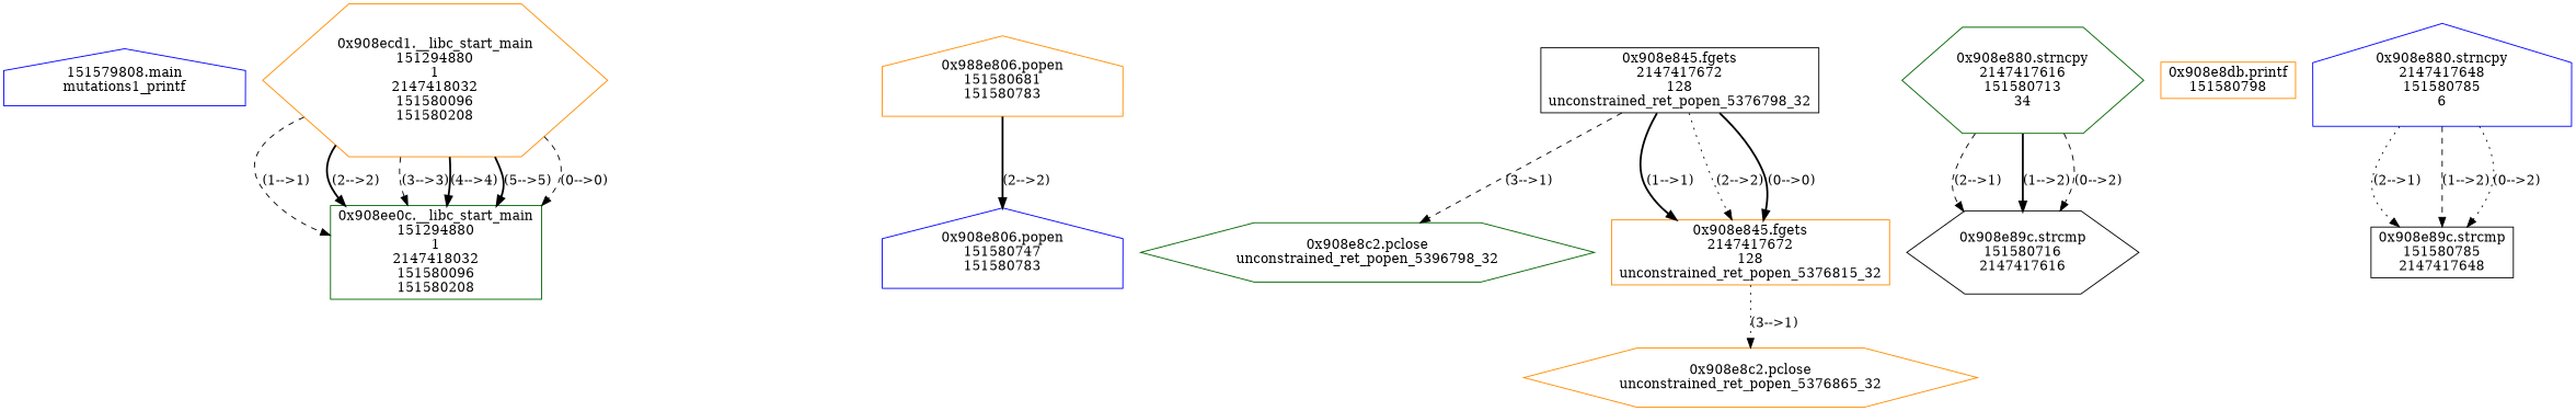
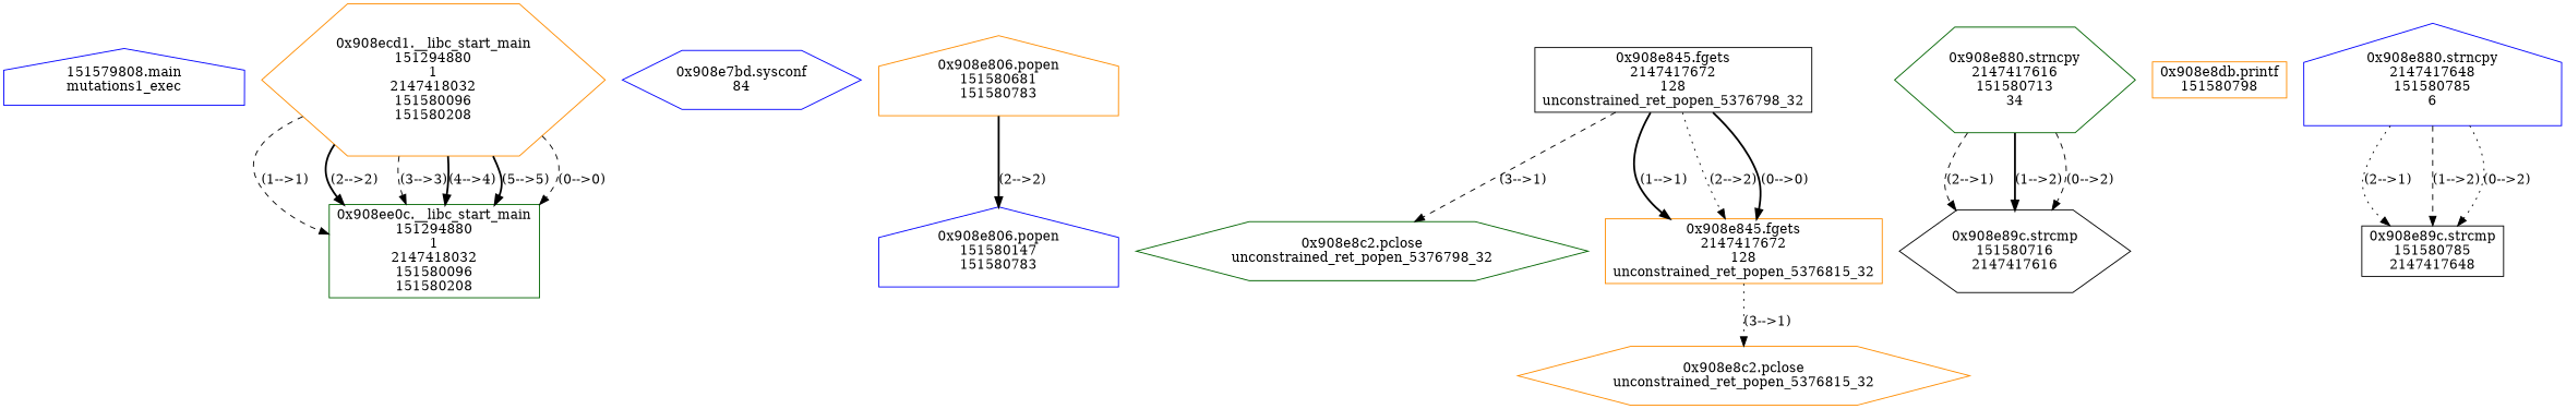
  digraph {
    fontname="DejaVu Serif"
    node [color=darkorange fontname="DejaVu Serif" shape=hexagon]
    edge [fontname="DejaVu Serif" style=dashed]
-   n1 [color=blue label="151579808.main\nmutations1_printf" shape=house]
+   n1 [color=blue label="151579808.main\nmutations1_exec" shape=house]
    n2 [label="0x908ecd1.__libc_start_main\n151294880\n1\n2147418032\n151580096\n151580208"]
    n3 [color=darkgreen label="0x908ee0c.__libc_start_main\n151294880\n1\n2147418032\n151580096\n151580208" shape=box]
-   n5 [label="0x988e806.popen\n151580681\n151580783" shape=house]
-   n6 [color=blue label="0x908e806.popen\n151580747\n151580783" shape=house]
+   n4 [color=blue label="0x908e7bd.sysconf\n84"]
+   n5 [label="0x908e806.popen\n151580681\n151580783" shape=house]
+   n6 [color=blue label="0x908e806.popen\n151580147\n151580783" shape=house]
    n7 [color=black label="0x908e845.fgets\n2147417672\n128\nunconstrained_ret_popen_5376798_32" shape=box]
-   n8 [color=darkgreen label="0x908e8c2.pclose\nunconstrained_ret_popen_5396798_32"]
+   n8 [color=darkgreen label="0x908e8c2.pclose\nunconstrained_ret_popen_5376798_32"]
    n9 [label="0x908e845.fgets\n2147417672\n128\nunconstrained_ret_popen_5376815_32" shape=box]
-   n10 [label="0x908e8c2.pclose\nunconstrained_ret_popen_5376865_32"]
+   n10 [label="0x908e8c2.pclose\nunconstrained_ret_popen_5376815_32"]
    n11 [color=darkgreen label="0x908e880.strncpy\n2147417616\n151580713\n34"]
    n12 [color=black label="0x908e89c.strcmp\n151580716\n2147417616"]
    n13 [label="0x908e8db.printf\n151580798" shape=box]
    n14 [color=blue label="0x908e880.strncpy\n2147417648\n151580785\n6" shape=house]
    n15 [color=black label="0x908e89c.strcmp\n151580785\n2147417648" shape=box]
    n2 -> n3 [label="(1-->1)"]
    n2 -> n3 [label="(2-->2)" style=bold]
    n2 -> n3 [label="(3-->3)"]
    n2 -> n3 [label="(4-->4)" style=bold]
    n2 -> n3 [label="(5-->5)" style=bold]
    n2 -> n3 [label="(0-->0)"]
    n5 -> n6 [label="(2-->2)" style=bold]
    n7 -> n8 [label="(3-->1)"]
    n7 -> n9 [label="(1-->1)" style=bold]
    n7 -> n9 [label="(2-->2)" style=dotted]
    n7 -> n9 [label="(0-->0)" style=bold]
    n9 -> n10 [label="(3-->1)" style=dotted]
    n11 -> n12 [label="(2-->1)"]
    n11 -> n12 [label="(1-->2)" style=bold]
    n11 -> n12 [label="(0-->2)"]
    n14 -> n15 [label="(2-->1)" style=dotted]
    n14 -> n15 [label="(1-->2)"]
    n14 -> n15 [label="(0-->2)" style=dotted]
  }
